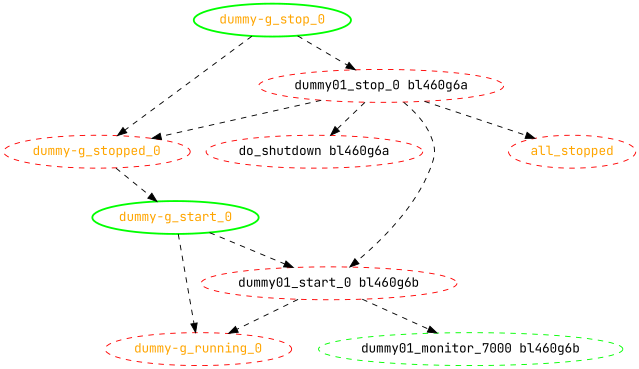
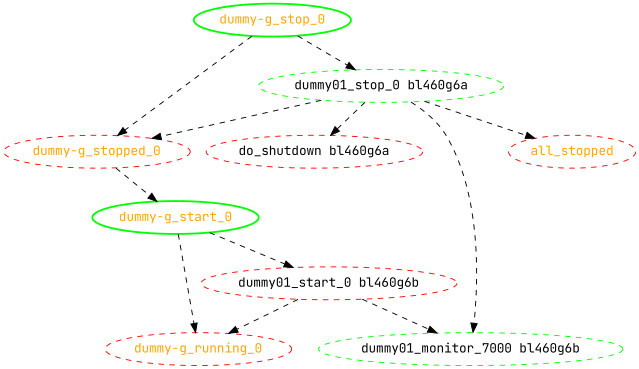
  digraph {
    fontname="JetBrains Mono"
    node [color=red fontcolor=orange fontname="JetBrains Mono" style=dashed]
    edge [fontname="JetBrains Mono" style=dashed]
    "do_shutdown bl460g6a" [fontcolor=black]
    "dummy-g_start_0" [color=green style=bold]
    "dummy-g_running_0"
    "dummy01_start_0 bl460g6b" [fontcolor=black]
    "dummy01_monitor_7000 bl460g6b" [color=green fontcolor=black]
    "dummy-g_stop_0" [color=green style=bold]
    "dummy-g_stopped_0"
-   "dummy01_stop_0 bl460g6a" [fontcolor=black]
+   "dummy01_stop_0 bl460g6a" [color=green fontcolor=black]
    all_stopped
    "dummy-g_start_0" -> "dummy-g_running_0"
    "dummy-g_start_0" -> "dummy01_start_0 bl460g6b"
    "dummy01_start_0 bl460g6b" -> "dummy-g_running_0"
    "dummy01_start_0 bl460g6b" -> "dummy01_monitor_7000 bl460g6b"
    "dummy-g_stop_0" -> "dummy-g_stopped_0"
    "dummy-g_stop_0" -> "dummy01_stop_0 bl460g6a"
    "dummy-g_stopped_0" -> "dummy-g_start_0"
    "dummy01_stop_0 bl460g6a" -> "do_shutdown bl460g6a"
-   "dummy01_stop_0 bl460g6a" -> "dummy01_start_0 bl460g6b"
+   "dummy01_stop_0 bl460g6a" -> "dummy01_monitor_7000 bl460g6b"
    "dummy01_stop_0 bl460g6a" -> "dummy-g_stopped_0"
    "dummy01_stop_0 bl460g6a" -> all_stopped
  }
